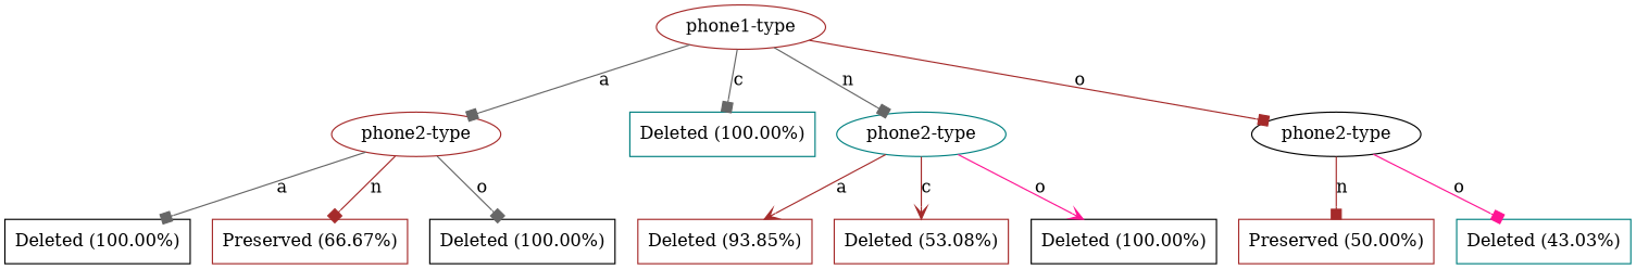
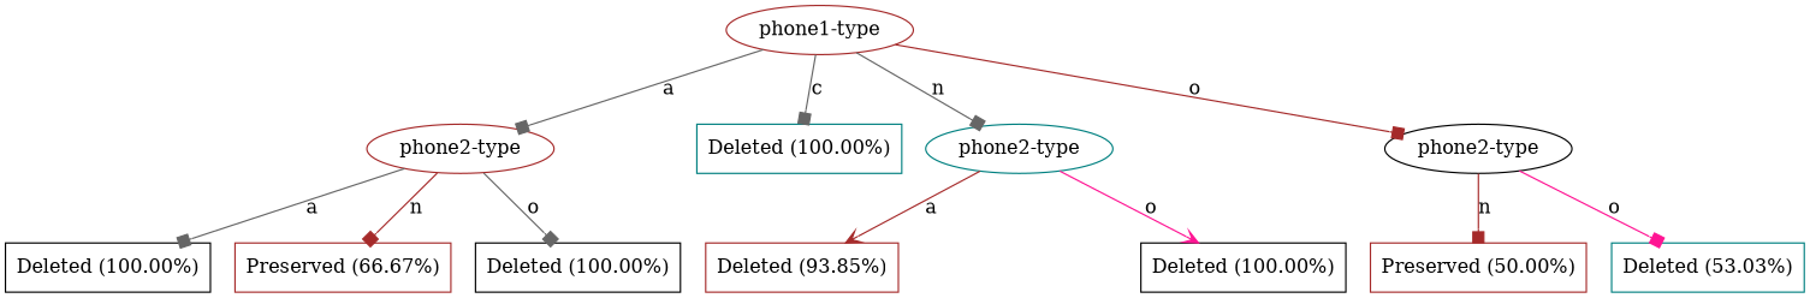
  digraph {
    node [color=brown shape=box]
    edge [arrowhead=box color=gray40]
    n1 [label="phone1-type" shape=ellipse]
    n2 [label="phone2-type" shape=ellipse]
    n3 [color=teal label="Deleted (100.00%)"]
    n4 [color=teal label="phone2-type" shape=ellipse]
    n5 [color=black label="phone2-type" shape=ellipse]
    n6 [color=black label="Deleted (100.00%)"]
    n7 [label="Preserved (66.67%)"]
    n8 [color=black label="Deleted (100.00%)"]
    n9 [label="Deleted (93.85%)"]
-   n10 [label="Deleted (53.08%)"]
    n11 [color=black label="Deleted (100.00%)"]
    n12 [label="Preserved (50.00%)"]
-   n13 [color=teal label="Deleted (43.03%)"]
+   n13 [color=teal label="Deleted (53.03%)"]
    n1 -> n2 [label=a]
    n1 -> n3 [label=c]
    n1 -> n4 [label=n]
    n1 -> n5 [color=brown label=o]
    n2 -> n6 [label=a]
    n2 -> n7 [color=brown label=n]
    n2 -> n8 [label=o]
    n4 -> n9 [arrowhead=vee color=brown label=a]
-   n4 -> n10 [arrowhead=vee color=brown label=c]
    n4 -> n11 [arrowhead=vee color=deeppink label=o]
    n5 -> n12 [color=brown label=n]
    n5 -> n13 [color=deeppink label=o]
  }
